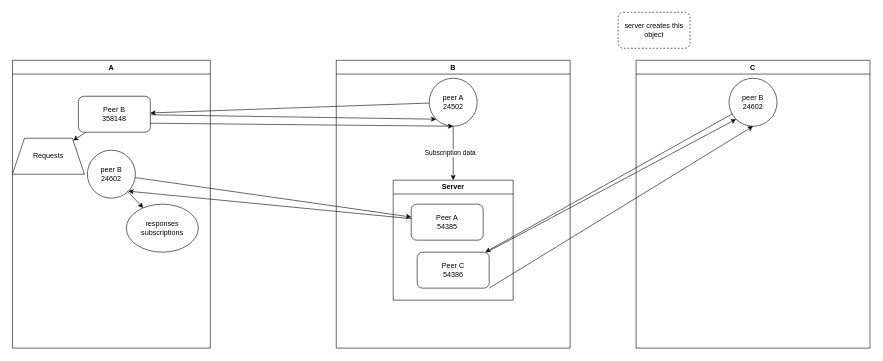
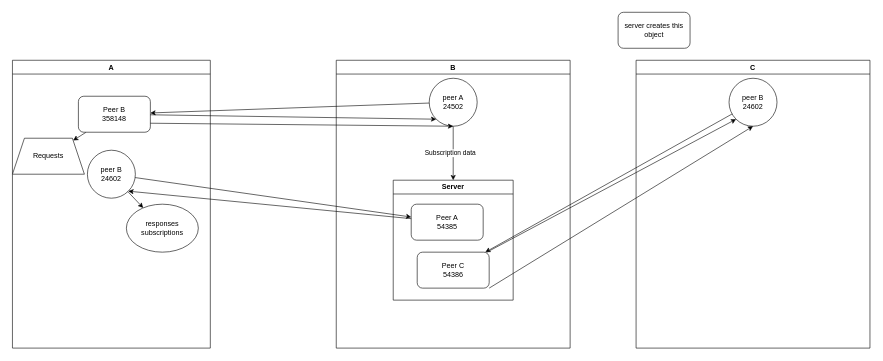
  <mxCell id="0" />
  <mxCell id="1" parent="0" />
  <mxCell id="2" value="A" style="swimlane;whiteSpace=wrap;html=1;" parent="1" vertex="1"><mxGeometry x="20" y="100" width="330" height="480" as="geometry" /></mxCell>
  <mxCell id="3" style="edgeStyle=none;html=1;" parent="2" source="4" target="8" edge="1"><mxGeometry relative="1" as="geometry" /></mxCell>
  <mxCell id="4" value="Peer B&lt;br&gt;358148" style="rounded=1;whiteSpace=wrap;html=1;" parent="2" vertex="1"><mxGeometry x="110" y="60" width="120" height="60" as="geometry" /></mxCell>
  <mxCell id="5" value="peer B&lt;br&gt;24602" style="ellipse;whiteSpace=wrap;html=1;aspect=fixed;" parent="2" vertex="1"><mxGeometry x="125" y="150" width="80" height="80" as="geometry" /></mxCell>
  <mxCell id="6" value="responses&lt;br&gt;subscriptions" style="ellipse;whiteSpace=wrap;html=1;" parent="2" vertex="1"><mxGeometry x="190" y="240" width="120" height="80" as="geometry" /></mxCell>
  <mxCell id="7" style="edgeStyle=none;html=1;" parent="2" source="5" target="6" edge="1"><mxGeometry relative="1" as="geometry"><mxPoint x="224.375" y="240" as="targetPoint" /></mxGeometry></mxCell>
  <mxCell id="8" value="Requests" style="shape=trapezoid;perimeter=trapezoidPerimeter;whiteSpace=wrap;html=1;fixedSize=1;" parent="2" vertex="1"><mxGeometry y="130" width="120" height="60" as="geometry" /></mxCell>
  <mxCell id="9" value="B" style="swimlane;whiteSpace=wrap;html=1;" parent="1" vertex="1"><mxGeometry x="560" y="100" width="390" height="480" as="geometry" /></mxCell>
  <mxCell id="10" value="Subscription data" style="edgeStyle=none;html=1;exitX=0.5;exitY=1;exitDx=0;exitDy=0;entryX=0.5;entryY=0;entryDx=0;entryDy=0;" edge="1" parent="9" source="11" target="12"><mxGeometry y="-5" relative="1" as="geometry"><mxPoint x="195" y="180" as="targetPoint" /><Array as="points" /><mxPoint as="offset" /></mxGeometry></mxCell>
  <mxCell id="11" value="peer A&lt;br&gt;24502" style="ellipse;whiteSpace=wrap;html=1;aspect=fixed;" parent="9" vertex="1"><mxGeometry x="155" y="30" width="80" height="80" as="geometry" /></mxCell>
  <mxCell id="12" value="Server" style="swimlane;whiteSpace=wrap;html=1;" vertex="1" parent="9"><mxGeometry x="95" y="200" width="200" height="200" as="geometry" /></mxCell>
  <mxCell id="13" value="Peer C&lt;br&gt;54386" style="rounded=1;whiteSpace=wrap;html=1;" vertex="1" parent="12"><mxGeometry x="40" y="120" width="120" height="60" as="geometry" /></mxCell>
  <mxCell id="14" value="Peer A&lt;br&gt;54385" style="rounded=1;whiteSpace=wrap;html=1;" parent="12" vertex="1"><mxGeometry x="30" y="40" width="120" height="60" as="geometry" /></mxCell>
  <mxCell id="15" style="edgeStyle=none;html=1;" parent="1" source="11" target="4" edge="1"><mxGeometry relative="1" as="geometry"><mxPoint x="250" y="180" as="targetPoint" /></mxGeometry></mxCell>
- <mxCell id="16" value="server creates this object" style="rounded=1;whiteSpace=wrap;html=1;dashed=1;" parent="1" vertex="1"><mxGeometry x="1030" width="120" height="60" as="geometry" y="20" /></mxCell>
+ <mxCell id="16" value="server creates this object" style="rounded=1;whiteSpace=wrap;html=1;" parent="1" vertex="1"><mxGeometry x="1030" width="120" height="60" as="geometry" y="20" /></mxCell>
  <mxCell id="17" style="edgeStyle=none;html=1;entryX=0;entryY=1;entryDx=0;entryDy=0;" parent="1" source="4" target="11" edge="1"><mxGeometry relative="1" as="geometry"><mxPoint x="630" y="250" as="targetPoint" /></mxGeometry></mxCell>
  <mxCell id="18" style="edgeStyle=none;html=1;" parent="1" source="5" target="14" edge="1"><mxGeometry relative="1" as="geometry" /></mxCell>
  <mxCell id="19" style="edgeStyle=none;html=1;entryX=1;entryY=1;entryDx=0;entryDy=0;" parent="1" source="14" target="5" edge="1"><mxGeometry relative="1" as="geometry" /></mxCell>
  <mxCell id="20" style="edgeStyle=none;html=1;exitX=1;exitY=0.75;exitDx=0;exitDy=0;entryX=0.5;entryY=1;entryDx=0;entryDy=0;" parent="1" source="4" target="11" edge="1"><mxGeometry relative="1" as="geometry" /></mxCell>
  <mxCell id="21" value="C" style="swimlane;whiteSpace=wrap;html=1;" vertex="1" parent="1"><mxGeometry x="1060" y="100" width="390" height="480" as="geometry" /></mxCell>
  <mxCell id="22" value="peer B&lt;br&gt;24602" style="ellipse;whiteSpace=wrap;html=1;aspect=fixed;" vertex="1" parent="21"><mxGeometry x="155" y="30" width="80" height="80" as="geometry" /></mxCell>
  <mxCell id="23" style="edgeStyle=none;html=1;" edge="1" parent="1" source="22" target="13"><mxGeometry relative="1" as="geometry" /></mxCell>
  <mxCell id="24" style="edgeStyle=none;html=1;entryX=0;entryY=1;entryDx=0;entryDy=0;" edge="1" parent="1" source="13" target="22"><mxGeometry relative="1" as="geometry" /></mxCell>
  <mxCell id="25" style="edgeStyle=none;html=1;entryX=0.5;entryY=1;entryDx=0;entryDy=0;exitX=1;exitY=1;exitDx=0;exitDy=0;" edge="1" parent="1" source="13" target="22"><mxGeometry relative="1" as="geometry" /></mxCell>
